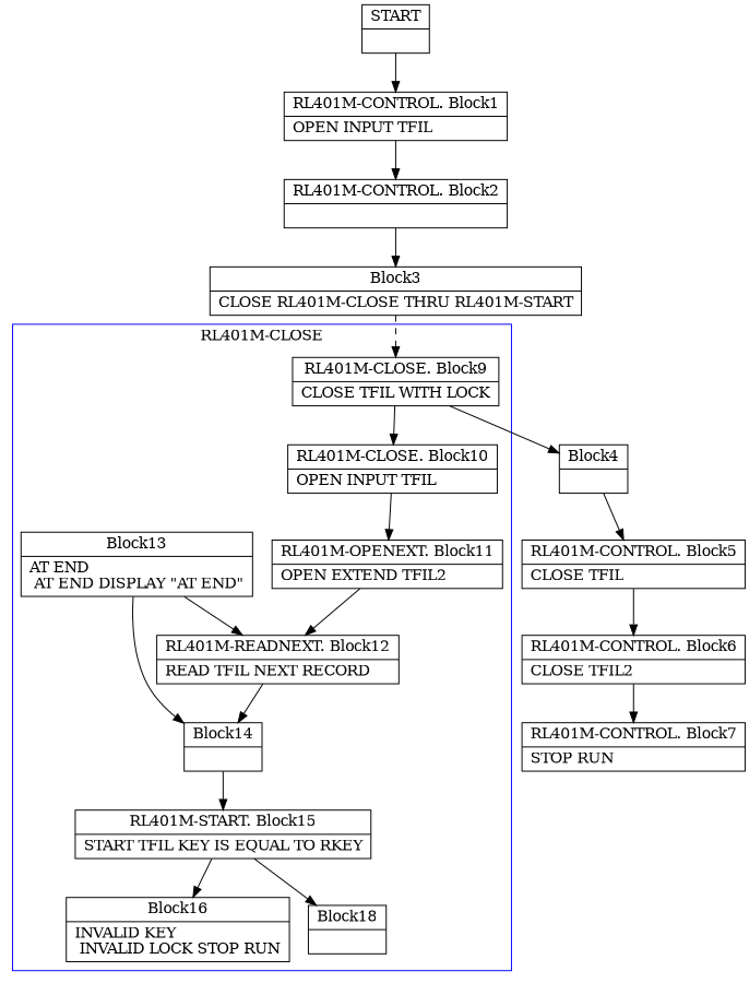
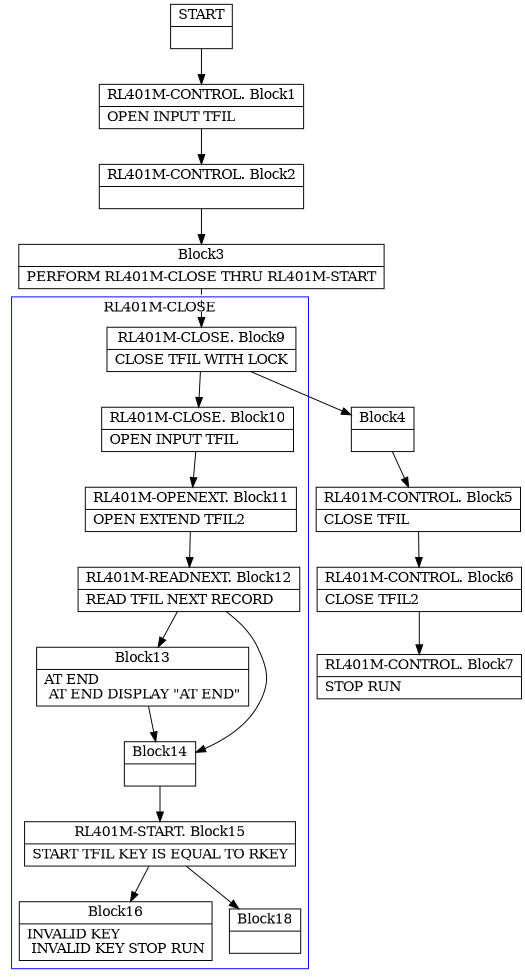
  digraph {
    compound=true
    node [shape=record]
    edge [arrowtail=empty]
    n1 [label="{RL401M-CLOSE. Block9|    CLOSE TFIL WITH LOCK\l}"]
    n2 [label="{RL401M-CLOSE. Block10|    OPEN INPUT TFIL\l}"]
    n3 [label="{RL401M-OPENEXT. Block11|    OPEN EXTEND TFIL2\l}"]
    n4 [label="{RL401M-READNEXT. Block12|    READ TFIL NEXT RECORD\l}"]
    n5 [label="{Block13|        AT END\l        AT END DISPLAY \"AT END\"\l}"]
    n6 [label="{Block14|}"]
    n7 [label="{RL401M-START. Block15|    START TFIL KEY IS EQUAL TO RKEY\l}"]
-   n8 [label="{Block16|        INVALID KEY\l        INVALID LOCK STOP RUN\l}"]
+   n8 [label="{Block16|        INVALID KEY\l        INVALID KEY STOP RUN\l}"]
    n9 [label="{Block18|}"]
    n10 [label="{Block4|}"]
    n11 [label="{START|}"]
    n12 [label="{RL401M-CONTROL. Block1|    OPEN INPUT TFIL\l}"]
    n13 [label="{RL401M-CONTROL. Block2|}"]
-   n14 [label="{Block3|    CLOSE RL401M-CLOSE THRU RL401M-START\l}"]
+   n14 [label="{Block3|    PERFORM RL401M-CLOSE THRU RL401M-START\l}"]
    n15 [label="{RL401M-CONTROL. Block5|    CLOSE TFIL\l}"]
    n16 [label="{RL401M-CONTROL. Block6|    CLOSE TFIL2\l}"]
    n17 [label="{RL401M-CONTROL. Block7|    STOP RUN\l}"]
    subgraph cluster_1 {
      color=blue
      label="RL401M-CLOSE"
      n1
      n2
      n3
      n4
      n5
      n6
      n7
      n8
      n9
    }
    n1 -> n2
    n1 -> n10
    n2 -> n3
    n3 -> n4
-   n5 -> n4
+   n4 -> n5
    n4 -> n6
    n5 -> n6
    n6 -> n7
    n7 -> n8
    n7 -> n9
    n10 -> n15
    n11 -> n12
    n12 -> n13
    n13 -> n14
    n14 -> n1 [style=dashed]
    n15 -> n16
    n16 -> n17
  }
